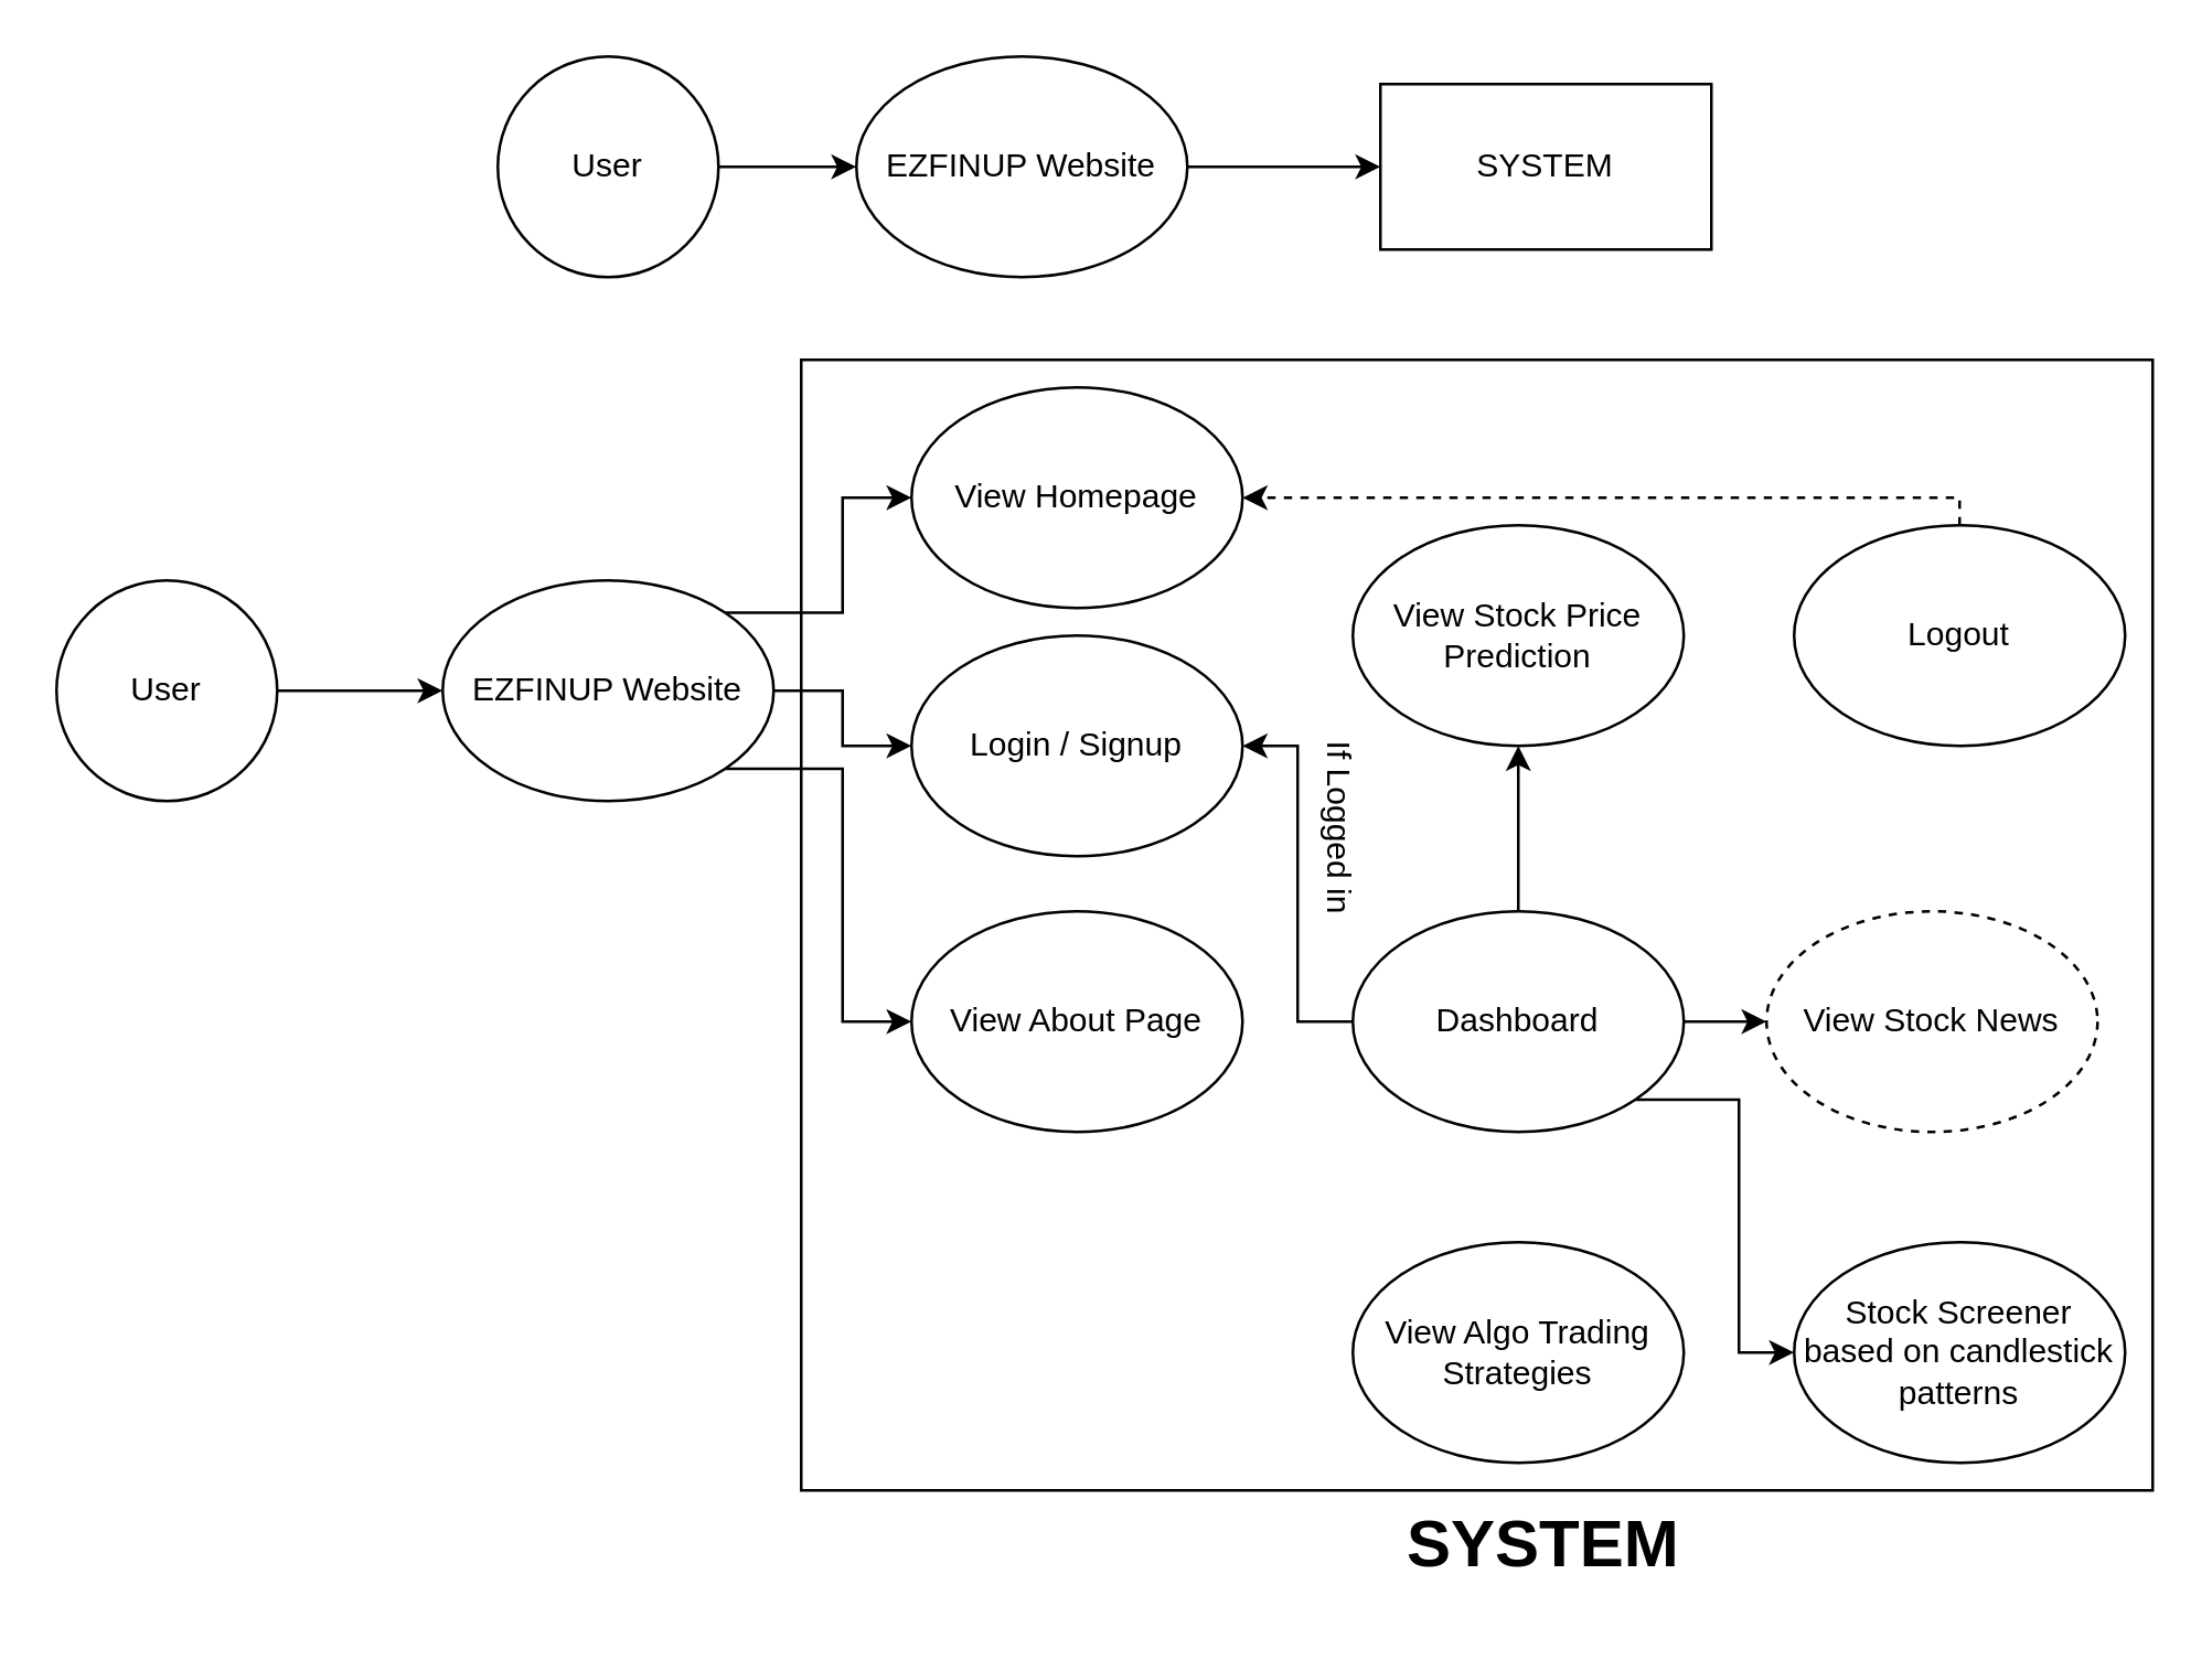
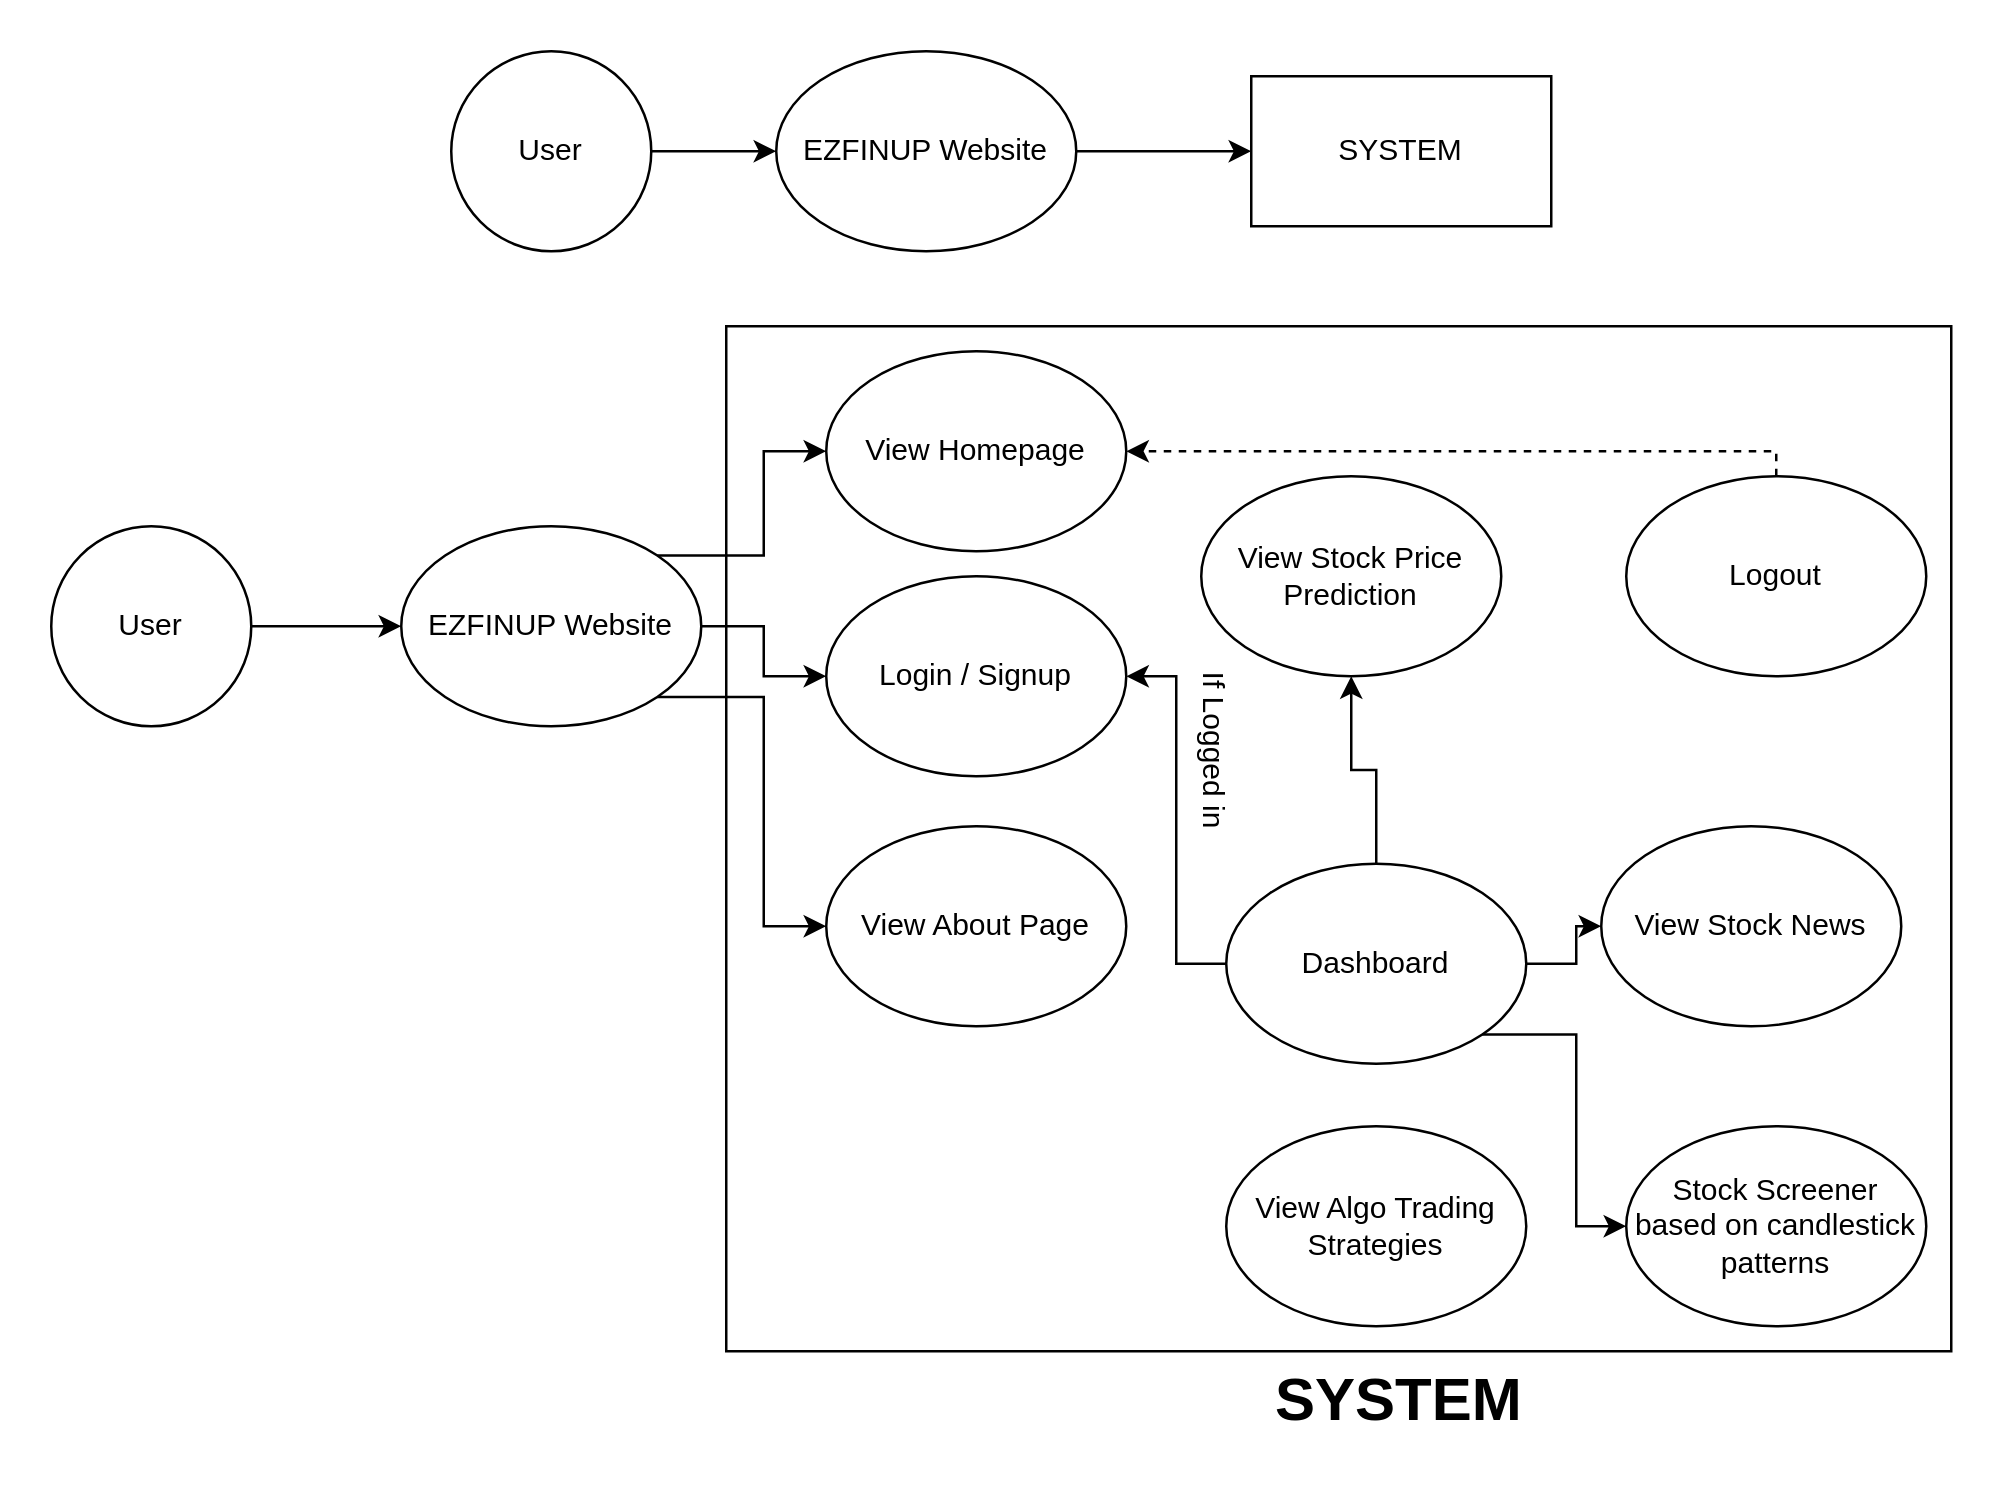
  <mxCell id="0" />
  <mxCell id="1" parent="0" />
  <mxCell id="2" style="edgeStyle=orthogonalEdgeStyle;rounded=0;orthogonalLoop=1;jettySize=auto;html=1;exitX=1;exitY=0;exitDx=0;exitDy=0;" parent="1" source="5" target="8" edge="1"><mxGeometry relative="1" as="geometry" /></mxCell>
  <mxCell id="3" style="edgeStyle=orthogonalEdgeStyle;rounded=0;orthogonalLoop=1;jettySize=auto;html=1;entryX=0;entryY=0.5;entryDx=0;entryDy=0;" parent="1" source="5" target="9" edge="1"><mxGeometry relative="1" as="geometry" /></mxCell>
  <mxCell id="4" style="edgeStyle=orthogonalEdgeStyle;rounded=0;orthogonalLoop=1;jettySize=auto;html=1;exitX=1;exitY=1;exitDx=0;exitDy=0;entryX=0;entryY=0.5;entryDx=0;entryDy=0;" parent="1" source="5" target="19" edge="1"><mxGeometry relative="1" as="geometry" /></mxCell>
  <mxCell id="5" value="EZFINUP Website" style="ellipse;whiteSpace=wrap;html=1;" parent="1" vertex="1"><mxGeometry x="160" y="210" width="120" height="80" as="geometry" /></mxCell>
  <mxCell id="6" style="edgeStyle=orthogonalEdgeStyle;rounded=0;orthogonalLoop=1;jettySize=auto;html=1;entryX=0;entryY=0.5;entryDx=0;entryDy=0;" parent="1" source="7" target="5" edge="1"><mxGeometry relative="1" as="geometry" /></mxCell>
  <mxCell id="7" value="User" style="ellipse;whiteSpace=wrap;html=1;aspect=fixed;" parent="1" vertex="1"><mxGeometry x="20" y="210" width="80" height="80" as="geometry" /></mxCell>
  <mxCell id="8" value="View Homepage" style="ellipse;whiteSpace=wrap;html=1;" parent="1" vertex="1"><mxGeometry x="330" y="140" width="120" height="80" as="geometry" /></mxCell>
  <mxCell id="9" value="Login / Signup" style="ellipse;whiteSpace=wrap;html=1;" parent="1" vertex="1"><mxGeometry x="330" y="230" width="120" height="80" as="geometry" /></mxCell>
  <mxCell id="10" style="edgeStyle=orthogonalEdgeStyle;rounded=0;orthogonalLoop=1;jettySize=auto;html=1;entryX=1;entryY=0.5;entryDx=0;entryDy=0;" parent="1" source="14" target="9" edge="1"><mxGeometry relative="1" as="geometry" /></mxCell>
  <mxCell id="11" style="edgeStyle=orthogonalEdgeStyle;rounded=0;orthogonalLoop=1;jettySize=auto;html=1;" parent="1" source="14" target="16" edge="1"><mxGeometry relative="1" as="geometry" /></mxCell>
  <mxCell id="12" style="edgeStyle=orthogonalEdgeStyle;rounded=0;orthogonalLoop=1;jettySize=auto;html=1;entryX=0;entryY=0.5;entryDx=0;entryDy=0;" parent="1" source="14" target="18" edge="1"><mxGeometry relative="1" as="geometry" /></mxCell>
  <mxCell id="13" style="edgeStyle=orthogonalEdgeStyle;rounded=0;orthogonalLoop=1;jettySize=auto;html=1;exitX=1;exitY=1;exitDx=0;exitDy=0;entryX=0;entryY=0.5;entryDx=0;entryDy=0;" edge="1" parent="1" source="14" target="29"><mxGeometry relative="1" as="geometry" /></mxCell>
- <mxCell id="14" value="Dashboard" style="ellipse;whiteSpace=wrap;html=1;" parent="1" vertex="1"><mxGeometry x="490" y="330" width="120" height="80" as="geometry" /></mxCell>
+ <mxCell id="14" value="Dashboard" style="ellipse;whiteSpace=wrap;html=1;" parent="1" vertex="1"><mxGeometry x="490" y="345" width="120" height="80" as="geometry" /></mxCell>
  <mxCell id="15" value="If Logged in" style="text;html=1;strokeColor=none;fillColor=none;align=center;verticalAlign=middle;whiteSpace=wrap;rounded=0;rotation=90;" parent="1" vertex="1"><mxGeometry x="440" y="290" width="90" height="20" as="geometry" /></mxCell>
- <mxCell id="16" value="View Stock Price Prediction" style="ellipse;whiteSpace=wrap;html=1;" parent="1" vertex="1"><mxGeometry x="490" y="190" width="120" height="80" as="geometry" /></mxCell>
+ <mxCell id="16" value="View Stock Price Prediction" style="ellipse;whiteSpace=wrap;html=1;" parent="1" vertex="1"><mxGeometry x="480" y="190" width="120" height="80" as="geometry" /></mxCell>
  <mxCell id="17" value="View Algo Trading Strategies" style="ellipse;whiteSpace=wrap;html=1;" parent="1" vertex="1"><mxGeometry x="490" y="450" width="120" height="80" as="geometry" /></mxCell>
- <mxCell id="18" value="View Stock News" style="ellipse;whiteSpace=wrap;html=1;dashed=1;" parent="1" vertex="1"><mxGeometry x="640" y="330" width="120" height="80" as="geometry" /></mxCell>
+ <mxCell id="18" value="View Stock News" style="ellipse;whiteSpace=wrap;html=1;" parent="1" vertex="1"><mxGeometry x="640" y="330" width="120" height="80" as="geometry" /></mxCell>
  <mxCell id="19" value="View About Page" style="ellipse;whiteSpace=wrap;html=1;" parent="1" vertex="1"><mxGeometry x="330" y="330" width="120" height="80" as="geometry" /></mxCell>
  <mxCell id="20" style="edgeStyle=orthogonalEdgeStyle;rounded=0;orthogonalLoop=1;jettySize=auto;html=1;entryX=0;entryY=0.5;entryDx=0;entryDy=0;" parent="1" source="21" target="23" edge="1"><mxGeometry relative="1" as="geometry" /></mxCell>
  <mxCell id="21" value="User" style="ellipse;whiteSpace=wrap;html=1;aspect=fixed;" parent="1" vertex="1"><mxGeometry x="180" y="20" width="80" height="80" as="geometry" /></mxCell>
  <mxCell id="22" style="edgeStyle=orthogonalEdgeStyle;rounded=0;orthogonalLoop=1;jettySize=auto;html=1;entryX=0;entryY=0.5;entryDx=0;entryDy=0;" parent="1" source="23" target="24" edge="1"><mxGeometry relative="1" as="geometry" /></mxCell>
  <mxCell id="23" value="EZFINUP Website" style="ellipse;whiteSpace=wrap;html=1;" parent="1" vertex="1"><mxGeometry x="310" y="20" width="120" height="80" as="geometry" /></mxCell>
  <mxCell id="24" value="SYSTEM" style="rounded=0;whiteSpace=wrap;html=1;" parent="1" vertex="1"><mxGeometry x="500" y="30" width="120" height="60" as="geometry" /></mxCell>
  <mxCell id="25" style="edgeStyle=orthogonalEdgeStyle;rounded=0;orthogonalLoop=1;jettySize=auto;html=1;entryX=1;entryY=0.5;entryDx=0;entryDy=0;dashed=1;" parent="1" source="26" target="8" edge="1"><mxGeometry relative="1" as="geometry"><Array as="points"><mxPoint x="710" y="180" /></Array></mxGeometry></mxCell>
  <mxCell id="26" value="Logout" style="ellipse;whiteSpace=wrap;html=1;" parent="1" vertex="1"><mxGeometry x="650" y="190" width="120" height="80" as="geometry" /></mxCell>
  <mxCell id="27" value="" style="rounded=0;whiteSpace=wrap;html=1;fillColor=none;" parent="1" vertex="1"><mxGeometry x="290" y="130" width="490" height="410" as="geometry" /></mxCell>
  <mxCell id="28" value="&lt;h1&gt;SYSTEM&lt;/h1&gt;" style="text;html=1;strokeColor=none;fillColor=none;spacing=5;spacingTop=-20;whiteSpace=wrap;overflow=hidden;rounded=0;" parent="1" vertex="1"><mxGeometry x="505" y="540" width="110" height="40" as="geometry" /></mxCell>
  <mxCell id="29" value="Stock Screener based on candlestick patterns" style="ellipse;whiteSpace=wrap;html=1;" vertex="1" parent="1"><mxGeometry x="650" y="450" width="120" height="80" as="geometry" /></mxCell>
